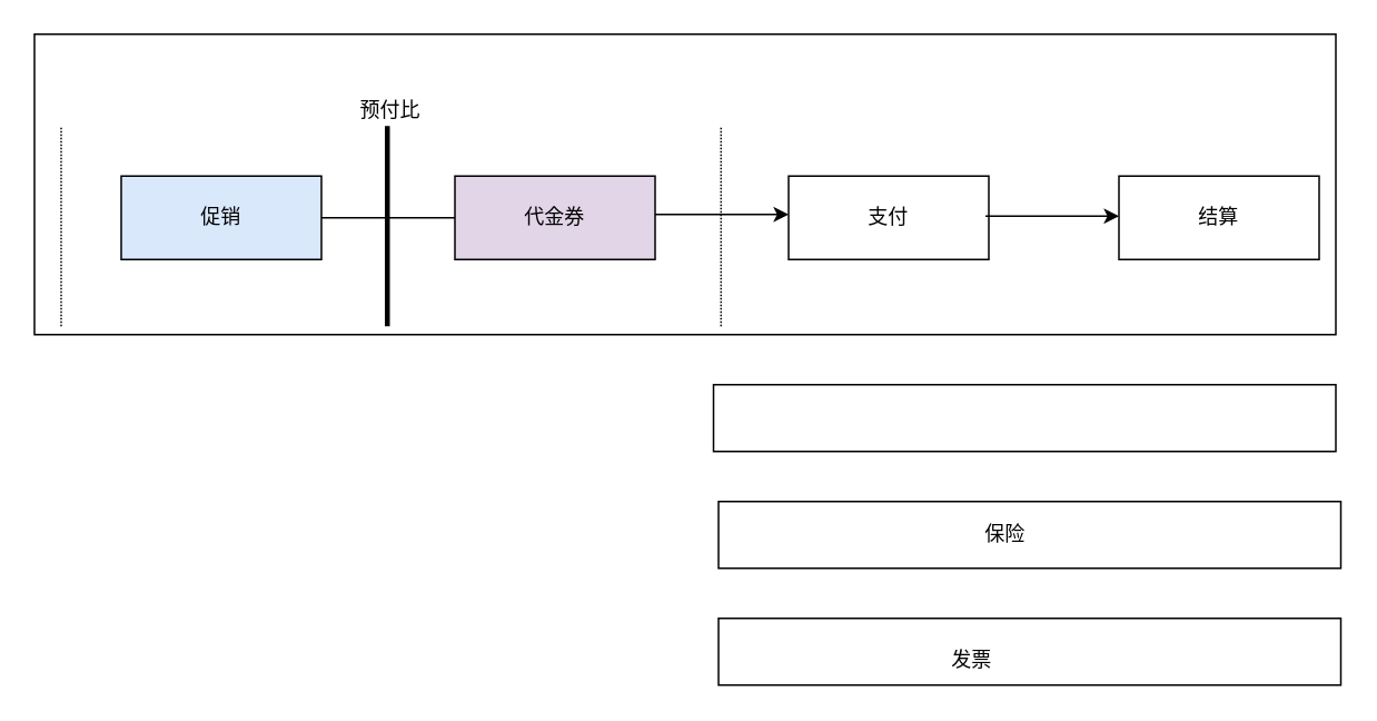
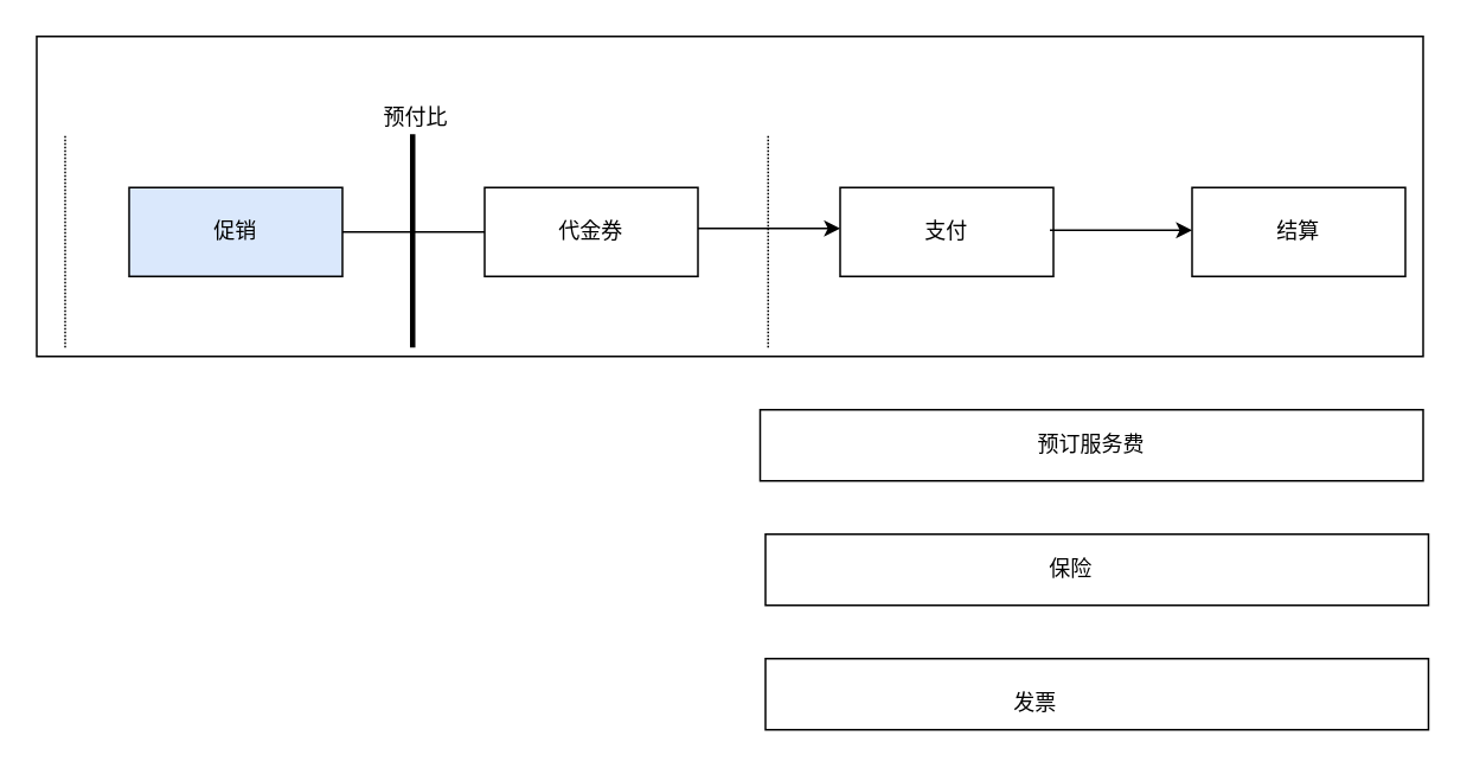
  <mxCell id="0" />
  <mxCell id="1" parent="0" />
  <mxCell id="2" value="" style="rounded=0;whiteSpace=wrap;html=1;" vertex="1" parent="1"><mxGeometry x="20" y="20" width="780" height="180" as="geometry" /></mxCell>
  <mxCell id="3" value="促销" style="rounded=0;whiteSpace=wrap;html=1;fillColor=#dae8fc;" vertex="1" parent="1"><mxGeometry x="72" y="105" width="120" height="50" as="geometry" /></mxCell>
- <mxCell id="4" value="代金券" style="rounded=0;whiteSpace=wrap;html=1;fillColor=#e1d5e7;" vertex="1" parent="1"><mxGeometry x="272" y="105" width="120" height="50" as="geometry" /></mxCell>
+ <mxCell id="4" value="代金券" style="rounded=0;whiteSpace=wrap;html=1;" vertex="1" parent="1"><mxGeometry x="272" y="105" width="120" height="50" as="geometry" /></mxCell>
  <mxCell id="5" value="支付" style="rounded=0;whiteSpace=wrap;html=1;" vertex="1" parent="1"><mxGeometry x="472" y="105" width="120" height="50" as="geometry" /></mxCell>
  <mxCell id="6" value="" style="endArrow=none;html=1;exitX=1;exitY=0.5;exitDx=0;exitDy=0;entryX=0;entryY=0.5;entryDx=0;entryDy=0;" edge="1" parent="1" source="3" target="4"><mxGeometry width="50" height="50" relative="1" as="geometry"><mxPoint x="202" y="235" as="sourcePoint" /><mxPoint x="252" y="185" as="targetPoint" /></mxGeometry></mxCell>
  <mxCell id="7" value="" style="endArrow=classic;html=1;exitX=1;exitY=0.5;exitDx=0;exitDy=0;entryX=0;entryY=0.5;entryDx=0;entryDy=0;" edge="1" parent="1"><mxGeometry width="50" height="50" relative="1" as="geometry"><mxPoint x="392" y="128" as="sourcePoint" /><mxPoint x="472" y="128" as="targetPoint" /></mxGeometry></mxCell>
  <mxCell id="8" value="" style="endArrow=none;html=1;dashed=1;dashPattern=1 1;" edge="1" parent="1"><mxGeometry width="50" height="50" relative="1" as="geometry"><mxPoint x="36" y="195" as="sourcePoint" /><mxPoint x="36" y="75" as="targetPoint" /></mxGeometry></mxCell>
  <mxCell id="9" value="" style="endArrow=none;html=1;strokeWidth=3;" edge="1" parent="1"><mxGeometry width="50" height="50" relative="1" as="geometry"><mxPoint x="231.5" y="195" as="sourcePoint" /><mxPoint x="231.5" y="75" as="targetPoint" /></mxGeometry></mxCell>
  <mxCell id="10" value="预付比" style="text;html=1;resizable=0;points=[];align=center;verticalAlign=middle;labelBackgroundColor=#ffffff;" vertex="1" connectable="0" parent="9"><mxGeometry x="0.783" y="1" relative="1" as="geometry"><mxPoint x="1.5" y="-23" as="offset" /></mxGeometry></mxCell>
  <mxCell id="11" value="" style="endArrow=none;html=1;dashed=1;dashPattern=1 1;" edge="1" parent="1"><mxGeometry width="50" height="50" relative="1" as="geometry"><mxPoint x="431.5" y="195" as="sourcePoint" /><mxPoint x="431.5" y="75" as="targetPoint" /></mxGeometry></mxCell>
  <mxCell id="12" value="结算" style="rounded=0;whiteSpace=wrap;html=1;" vertex="1" parent="1"><mxGeometry x="670" y="105" width="120" height="50" as="geometry" /></mxCell>
  <mxCell id="13" value="" style="endArrow=classic;html=1;exitX=1;exitY=0.5;exitDx=0;exitDy=0;entryX=0;entryY=0.5;entryDx=0;entryDy=0;" edge="1" parent="1"><mxGeometry width="50" height="50" relative="1" as="geometry"><mxPoint x="590" y="129" as="sourcePoint" /><mxPoint x="670" y="129" as="targetPoint" /></mxGeometry></mxCell>
  <mxCell id="14" value="" style="group" vertex="1" connectable="0" parent="1"><mxGeometry x="430" y="300" width="373" height="40" as="geometry" /></mxCell>
  <mxCell id="15" value="" style="rounded=0;whiteSpace=wrap;html=1;" vertex="1" parent="14"><mxGeometry width="373" height="40" as="geometry" /></mxCell>
  <mxCell id="16" value="保险" style="text;html=1;strokeColor=none;fillColor=none;align=center;verticalAlign=middle;whiteSpace=wrap;rounded=0;" vertex="1" parent="14"><mxGeometry x="151.5" y="10" width="40" height="20" as="geometry" /></mxCell>
  <mxCell id="17" value="" style="group" vertex="1" connectable="0" parent="1"><mxGeometry x="427" y="230" width="373" height="40" as="geometry" /></mxCell>
  <mxCell id="18" value="" style="rounded=0;whiteSpace=wrap;html=1;" vertex="1" parent="17"><mxGeometry width="373" height="40" as="geometry" /></mxCell>
+ <mxCell id="19" value="预订服务费" style="text;html=1;strokeColor=none;fillColor=none;align=center;verticalAlign=middle;whiteSpace=wrap;rounded=0;" vertex="1" parent="17"><mxGeometry x="152" y="10" width="69" height="20" as="geometry" /></mxCell>
  <mxCell id="20" value="" style="group" vertex="1" connectable="0" parent="1"><mxGeometry x="430" y="370" width="373" height="40" as="geometry" /></mxCell>
  <mxCell id="21" value="" style="rounded=0;whiteSpace=wrap;html=1;" vertex="1" parent="20"><mxGeometry width="373" height="40" as="geometry" /></mxCell>
  <mxCell id="22" value="发票" style="text;html=1;strokeColor=none;fillColor=none;align=center;verticalAlign=middle;whiteSpace=wrap;rounded=0;" vertex="1" parent="20"><mxGeometry x="131.5" y="15" width="40" height="20" as="geometry" /></mxCell>
